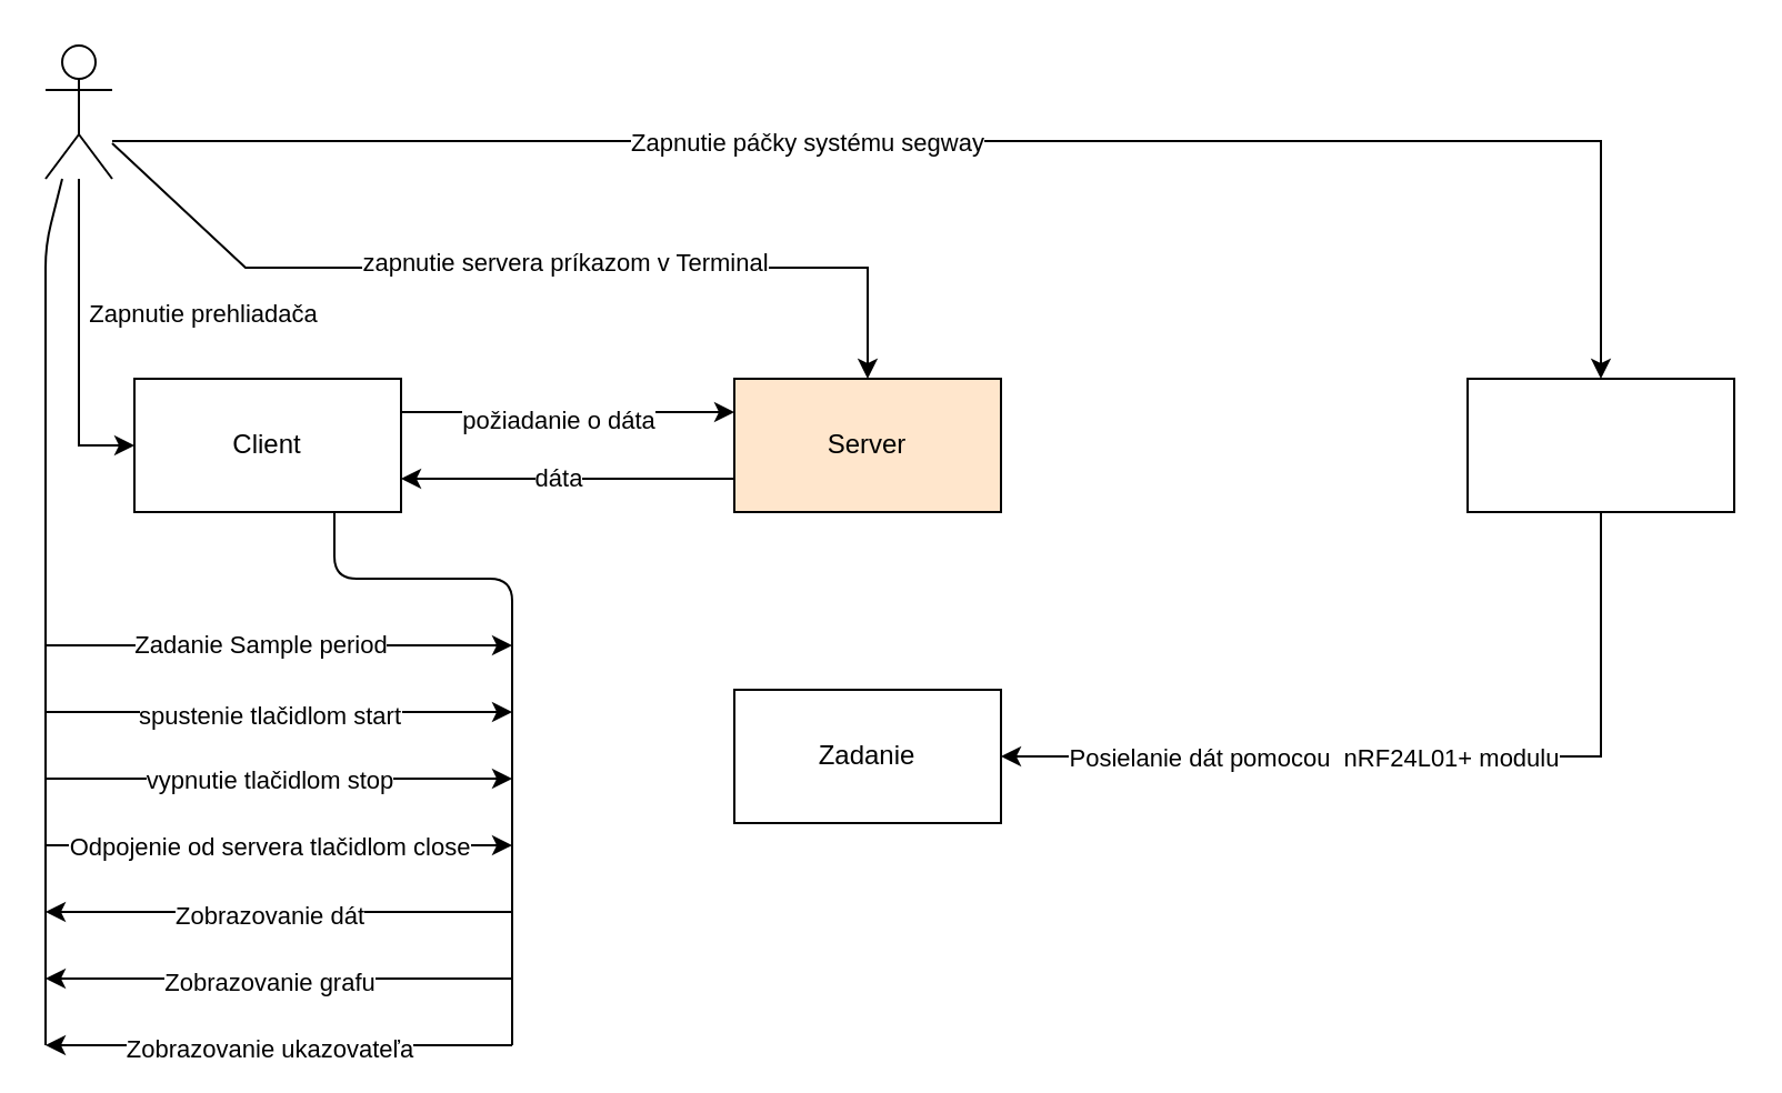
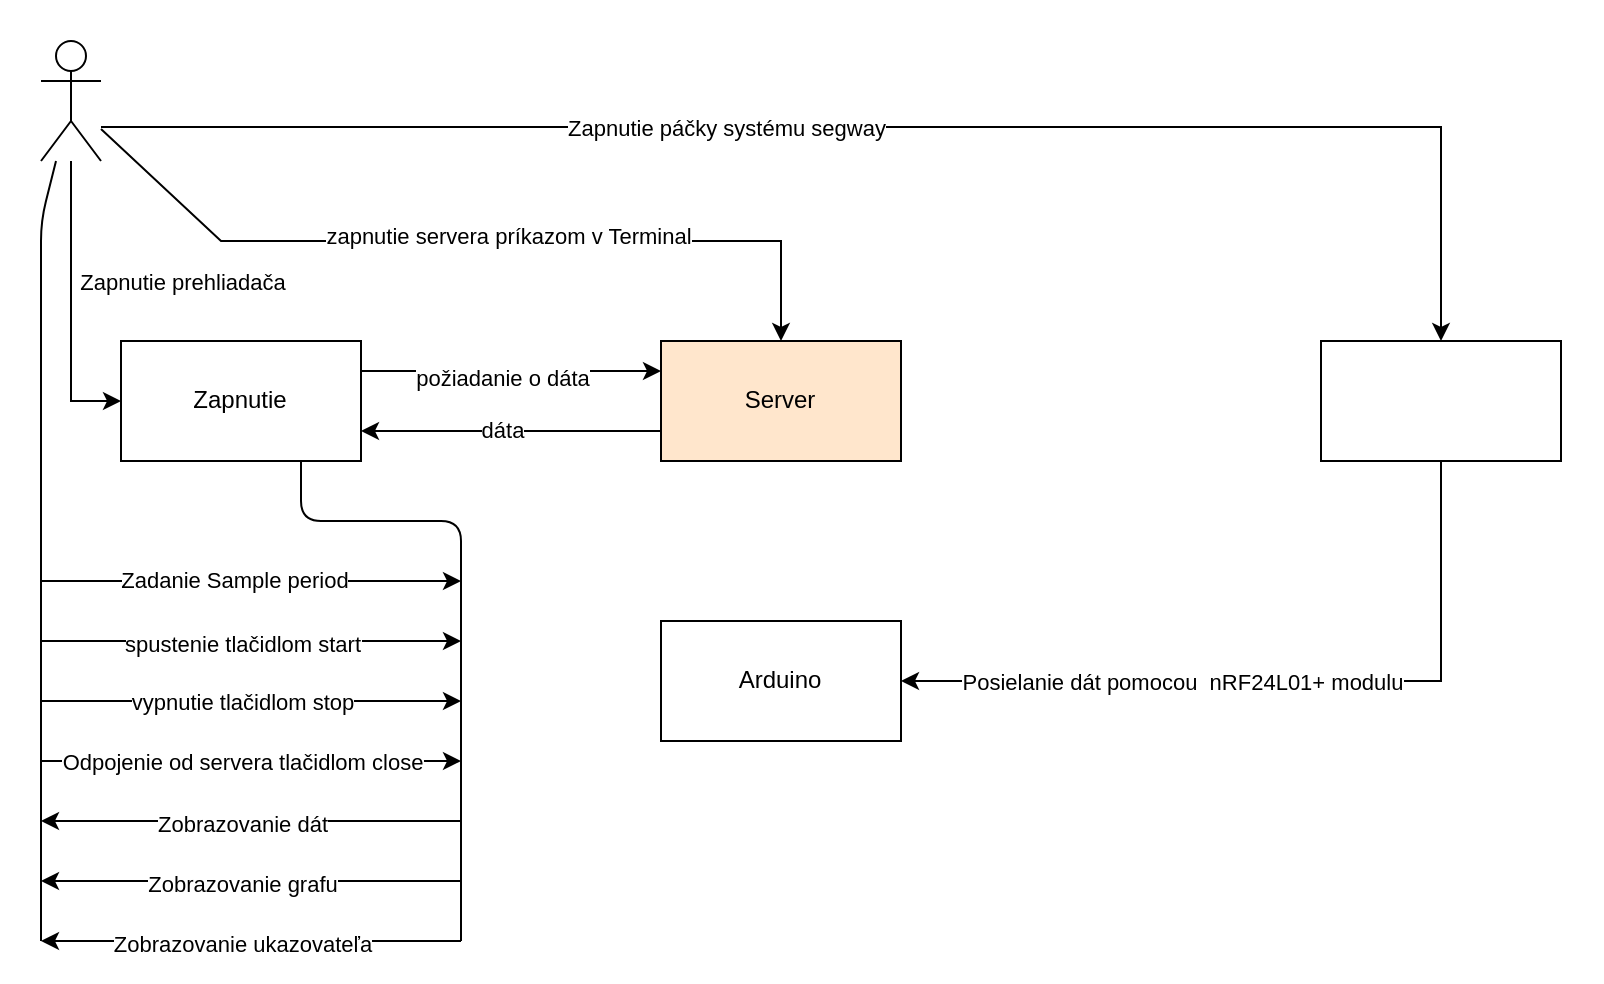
  <mxCell id="0" />
  <mxCell id="1" parent="0" />
  <mxCell id="2" style="edgeStyle=none;rounded=0;orthogonalLoop=1;jettySize=auto;html=1;" edge="1" parent="1"><mxGeometry relative="1" as="geometry"><mxPoint x="720" y="170" as="targetPoint" /><mxPoint x="50" y="63" as="sourcePoint" /><Array as="points"><mxPoint x="720" y="63" /></Array></mxGeometry></mxCell>
  <mxCell id="3" value="Zapnutie páčky systému segway" style="edgeLabel;html=1;align=center;verticalAlign=middle;resizable=0;points=[];" vertex="1" connectable="0" parent="2"><mxGeometry x="-0.197" relative="1" as="geometry"><mxPoint as="offset" /></mxGeometry></mxCell>
  <mxCell id="4" style="edgeStyle=none;rounded=0;orthogonalLoop=1;jettySize=auto;html=1;entryX=0.5;entryY=0;entryDx=0;entryDy=0;" edge="1" parent="1" source="8" target="14"><mxGeometry relative="1" as="geometry"><Array as="points"><mxPoint x="110" y="120" /><mxPoint x="390" y="120" /></Array></mxGeometry></mxCell>
  <mxCell id="5" value="zapnutie servera príkazom v Terminal" style="edgeLabel;html=1;align=center;verticalAlign=middle;resizable=0;points=[];" vertex="1" connectable="0" parent="4"><mxGeometry x="-0.137" y="3" relative="1" as="geometry"><mxPoint x="48" as="offset" /></mxGeometry></mxCell>
  <mxCell id="6" style="edgeStyle=none;rounded=0;orthogonalLoop=1;jettySize=auto;html=1;entryX=0;entryY=0.5;entryDx=0;entryDy=0;" edge="1" parent="1" source="8" target="17"><mxGeometry relative="1" as="geometry"><mxPoint x="75" y="200" as="targetPoint" /><Array as="points"><mxPoint x="35" y="200" /></Array></mxGeometry></mxCell>
  <mxCell id="7" value="Zapnutie prehliadača" style="edgeLabel;html=1;align=center;verticalAlign=middle;resizable=0;points=[];" vertex="1" connectable="0" parent="6"><mxGeometry x="-0.313" relative="1" as="geometry"><mxPoint x="55" y="10" as="offset" /></mxGeometry></mxCell>
  <mxCell id="8" value="" style="shape=umlActor;verticalLabelPosition=bottom;verticalAlign=top;html=1;outlineConnect=0;" vertex="1" parent="1"><mxGeometry x="20" y="20" width="30" height="60" as="geometry" /></mxCell>
  <mxCell id="9" value="" style="html=1;" edge="1" parent="1"><mxGeometry width="100" relative="1" as="geometry"><mxPoint x="150" y="200" as="sourcePoint" /><mxPoint x="150" y="200" as="targetPoint" /></mxGeometry></mxCell>
  <mxCell id="10" value="" style="group" vertex="1" connectable="0" parent="1"><mxGeometry x="660" y="170" width="120" height="60" as="geometry" /></mxCell>
  <mxCell id="11" value="" style="rounded=0;whiteSpace=wrap;html=1;" vertex="1" parent="10"><mxGeometry width="120" height="60" as="geometry" /></mxCell>
  <mxCell id="12" style="edgeStyle=none;rounded=0;orthogonalLoop=1;jettySize=auto;html=1;entryX=1;entryY=0.75;entryDx=0;entryDy=0;" edge="1" parent="1" source="14" target="17"><mxGeometry relative="1" as="geometry"><mxPoint x="240" y="230" as="targetPoint" /><Array as="points"><mxPoint x="330" y="215" /></Array></mxGeometry></mxCell>
  <mxCell id="13" value="dáta" style="edgeLabel;html=1;align=center;verticalAlign=middle;resizable=0;points=[];" vertex="1" connectable="0" parent="12"><mxGeometry x="-0.178" y="-1" relative="1" as="geometry"><mxPoint x="-18" as="offset" /></mxGeometry></mxCell>
  <mxCell id="14" value="Server" style="rounded=0;whiteSpace=wrap;html=1;fillColor=#ffe6cc;" vertex="1" parent="1"><mxGeometry x="330" y="170" width="120" height="60" as="geometry" /></mxCell>
  <mxCell id="15" style="edgeStyle=none;rounded=0;orthogonalLoop=1;jettySize=auto;html=1;exitX=1;exitY=0.25;exitDx=0;exitDy=0;entryX=0;entryY=0.25;entryDx=0;entryDy=0;" edge="1" parent="1" source="17" target="14"><mxGeometry relative="1" as="geometry" /></mxCell>
  <mxCell id="16" value="požiadanie o dáta" style="edgeLabel;html=1;align=center;verticalAlign=middle;resizable=0;points=[];" vertex="1" connectable="0" parent="15"><mxGeometry x="0.378" y="-3" relative="1" as="geometry"><mxPoint x="-33" as="offset" /></mxGeometry></mxCell>
- <mxCell id="17" value="Client" style="rounded=0;whiteSpace=wrap;html=1;" vertex="1" parent="1"><mxGeometry x="60" y="170" width="120" height="60" as="geometry" /></mxCell>
- <mxCell id="18" value="Zadanie" style="rounded=0;whiteSpace=wrap;html=1;" vertex="1" parent="1"><mxGeometry x="330" y="310" width="120" height="60" as="geometry" /></mxCell>
+ <mxCell id="17" value="Zapnutie" style="rounded=0;whiteSpace=wrap;html=1;" vertex="1" parent="1"><mxGeometry x="60" y="170" width="120" height="60" as="geometry" /></mxCell>
+ <mxCell id="18" value="Arduino" style="rounded=0;whiteSpace=wrap;html=1;" vertex="1" parent="1"><mxGeometry x="330" y="310" width="120" height="60" as="geometry" /></mxCell>
  <mxCell id="19" style="edgeStyle=none;rounded=0;orthogonalLoop=1;jettySize=auto;html=1;entryX=1;entryY=0.5;entryDx=0;entryDy=0;" edge="1" parent="1" source="11" target="18"><mxGeometry relative="1" as="geometry"><Array as="points"><mxPoint x="720" y="340" /></Array></mxGeometry></mxCell>
  <mxCell id="20" value="Posielanie dát pomocou&amp;nbsp; nRF24L01+ modulu" style="edgeLabel;html=1;align=center;verticalAlign=middle;resizable=0;points=[];" vertex="1" connectable="0" parent="19"><mxGeometry x="-0.104" y="1" relative="1" as="geometry"><mxPoint x="-70" y="-1" as="offset" /></mxGeometry></mxCell>
  <mxCell id="21" value="Zadanie Sample period" style="endArrow=classic;html=1;" edge="1" parent="1"><mxGeometry x="-0.077" width="50" height="50" relative="1" as="geometry"><mxPoint x="20" y="290" as="sourcePoint" /><mxPoint x="230" y="290" as="targetPoint" /><mxPoint as="offset" /></mxGeometry></mxCell>
  <mxCell id="22" value="" style="endArrow=classic;html=1;" edge="1" parent="1"><mxGeometry width="50" height="50" relative="1" as="geometry"><mxPoint x="20" y="320" as="sourcePoint" /><mxPoint x="230" y="320" as="targetPoint" /><Array as="points"><mxPoint x="120" y="320" /></Array></mxGeometry></mxCell>
  <mxCell id="23" value="spustenie tlačidlom start" style="edgeLabel;html=1;align=center;verticalAlign=middle;resizable=0;points=[];" vertex="1" connectable="0" parent="22"><mxGeometry x="0.225" y="-1" relative="1" as="geometry"><mxPoint x="-29" as="offset" /></mxGeometry></mxCell>
  <mxCell id="24" value="" style="endArrow=classic;html=1;" edge="1" parent="1"><mxGeometry width="50" height="50" relative="1" as="geometry"><mxPoint x="20" y="350" as="sourcePoint" /><mxPoint x="230" y="350" as="targetPoint" /></mxGeometry></mxCell>
  <mxCell id="25" value="vypnutie tlačidlom stop" style="edgeLabel;html=1;align=center;verticalAlign=middle;resizable=0;points=[];" vertex="1" connectable="0" parent="24"><mxGeometry x="0.125" y="-3" relative="1" as="geometry"><mxPoint x="-18" y="-3" as="offset" /></mxGeometry></mxCell>
  <mxCell id="26" value="" style="endArrow=classic;html=1;" edge="1" parent="1"><mxGeometry width="50" height="50" relative="1" as="geometry"><mxPoint x="20" y="380" as="sourcePoint" /><mxPoint x="230" y="380" as="targetPoint" /></mxGeometry></mxCell>
  <mxCell id="27" value="Odpojenie od servera tlačidlom close" style="edgeLabel;html=1;align=center;verticalAlign=middle;resizable=0;points=[];" vertex="1" connectable="0" parent="26"><mxGeometry x="0.125" y="-3" relative="1" as="geometry"><mxPoint x="-18" y="-3" as="offset" /></mxGeometry></mxCell>
  <mxCell id="28" value="" style="endArrow=classic;html=1;" edge="1" parent="1"><mxGeometry width="50" height="50" relative="1" as="geometry"><mxPoint x="230" y="410" as="sourcePoint" /><mxPoint x="20" y="410" as="targetPoint" /></mxGeometry></mxCell>
  <mxCell id="29" value="Zobrazovanie dát" style="edgeLabel;html=1;align=center;verticalAlign=middle;resizable=0;points=[];" vertex="1" connectable="0" parent="28"><mxGeometry x="-0.267" y="1" relative="1" as="geometry"><mxPoint x="-33" as="offset" /></mxGeometry></mxCell>
  <mxCell id="30" value="" style="endArrow=classic;html=1;" edge="1" parent="1"><mxGeometry width="50" height="50" relative="1" as="geometry"><mxPoint x="230" y="440" as="sourcePoint" /><mxPoint x="20" y="440" as="targetPoint" /></mxGeometry></mxCell>
  <mxCell id="31" value="Zobrazovanie grafu" style="edgeLabel;html=1;align=center;verticalAlign=middle;resizable=0;points=[];" vertex="1" connectable="0" parent="30"><mxGeometry x="-0.267" y="1" relative="1" as="geometry"><mxPoint x="-33" as="offset" /></mxGeometry></mxCell>
  <mxCell id="32" value="" style="endArrow=classic;html=1;" edge="1" parent="1"><mxGeometry width="50" height="50" relative="1" as="geometry"><mxPoint x="230" y="470" as="sourcePoint" /><mxPoint x="20" y="470" as="targetPoint" /></mxGeometry></mxCell>
  <mxCell id="33" value="Zobrazovanie ukazovateľa" style="edgeLabel;html=1;align=center;verticalAlign=middle;resizable=0;points=[];" vertex="1" connectable="0" parent="32"><mxGeometry x="-0.267" y="1" relative="1" as="geometry"><mxPoint x="-33" as="offset" /></mxGeometry></mxCell>
  <mxCell id="34" value="" style="endArrow=none;html=1;entryX=0.75;entryY=1;entryDx=0;entryDy=0;" edge="1" parent="1" target="17"><mxGeometry width="50" height="50" relative="1" as="geometry"><mxPoint x="230" y="470" as="sourcePoint" /><mxPoint x="300" y="280" as="targetPoint" /><Array as="points"><mxPoint x="230" y="260" /><mxPoint x="150" y="260" /></Array></mxGeometry></mxCell>
  <mxCell id="35" value="" style="endArrow=none;html=1;" edge="1" parent="1" target="8"><mxGeometry width="50" height="50" relative="1" as="geometry"><mxPoint x="20" y="470" as="sourcePoint" /><mxPoint x="30" y="90" as="targetPoint" /><Array as="points"><mxPoint x="20" y="110" /></Array></mxGeometry></mxCell>
